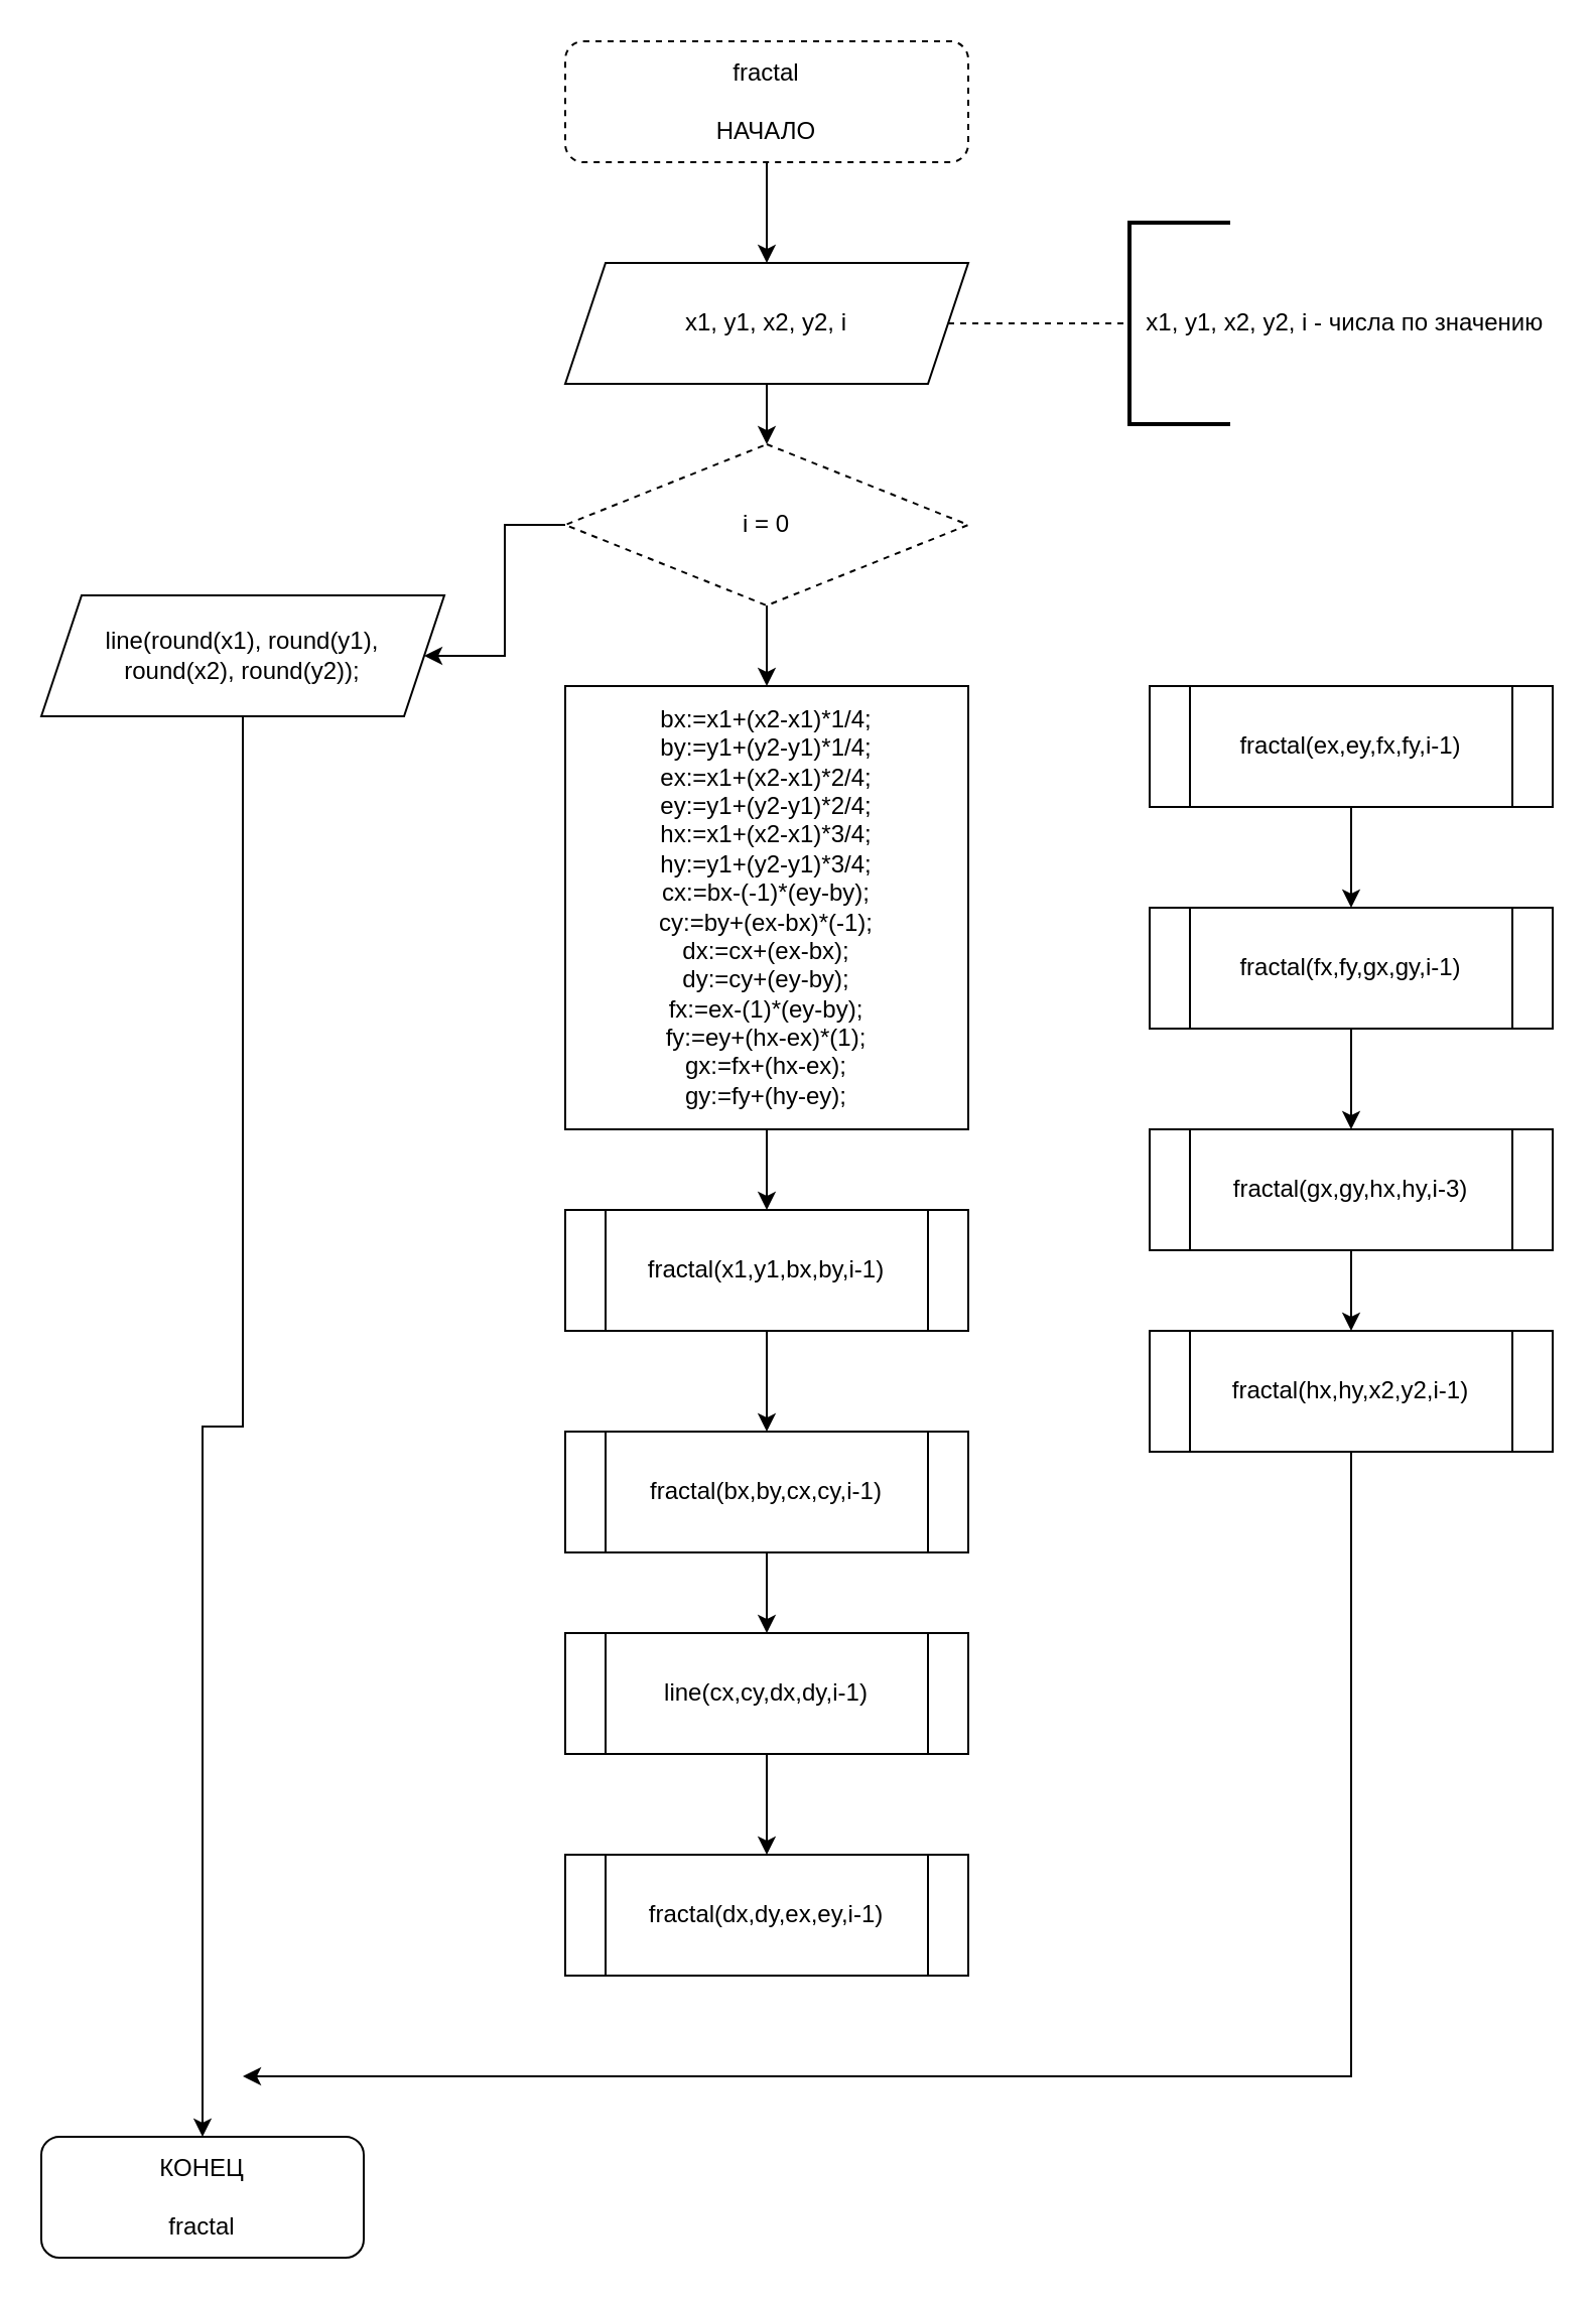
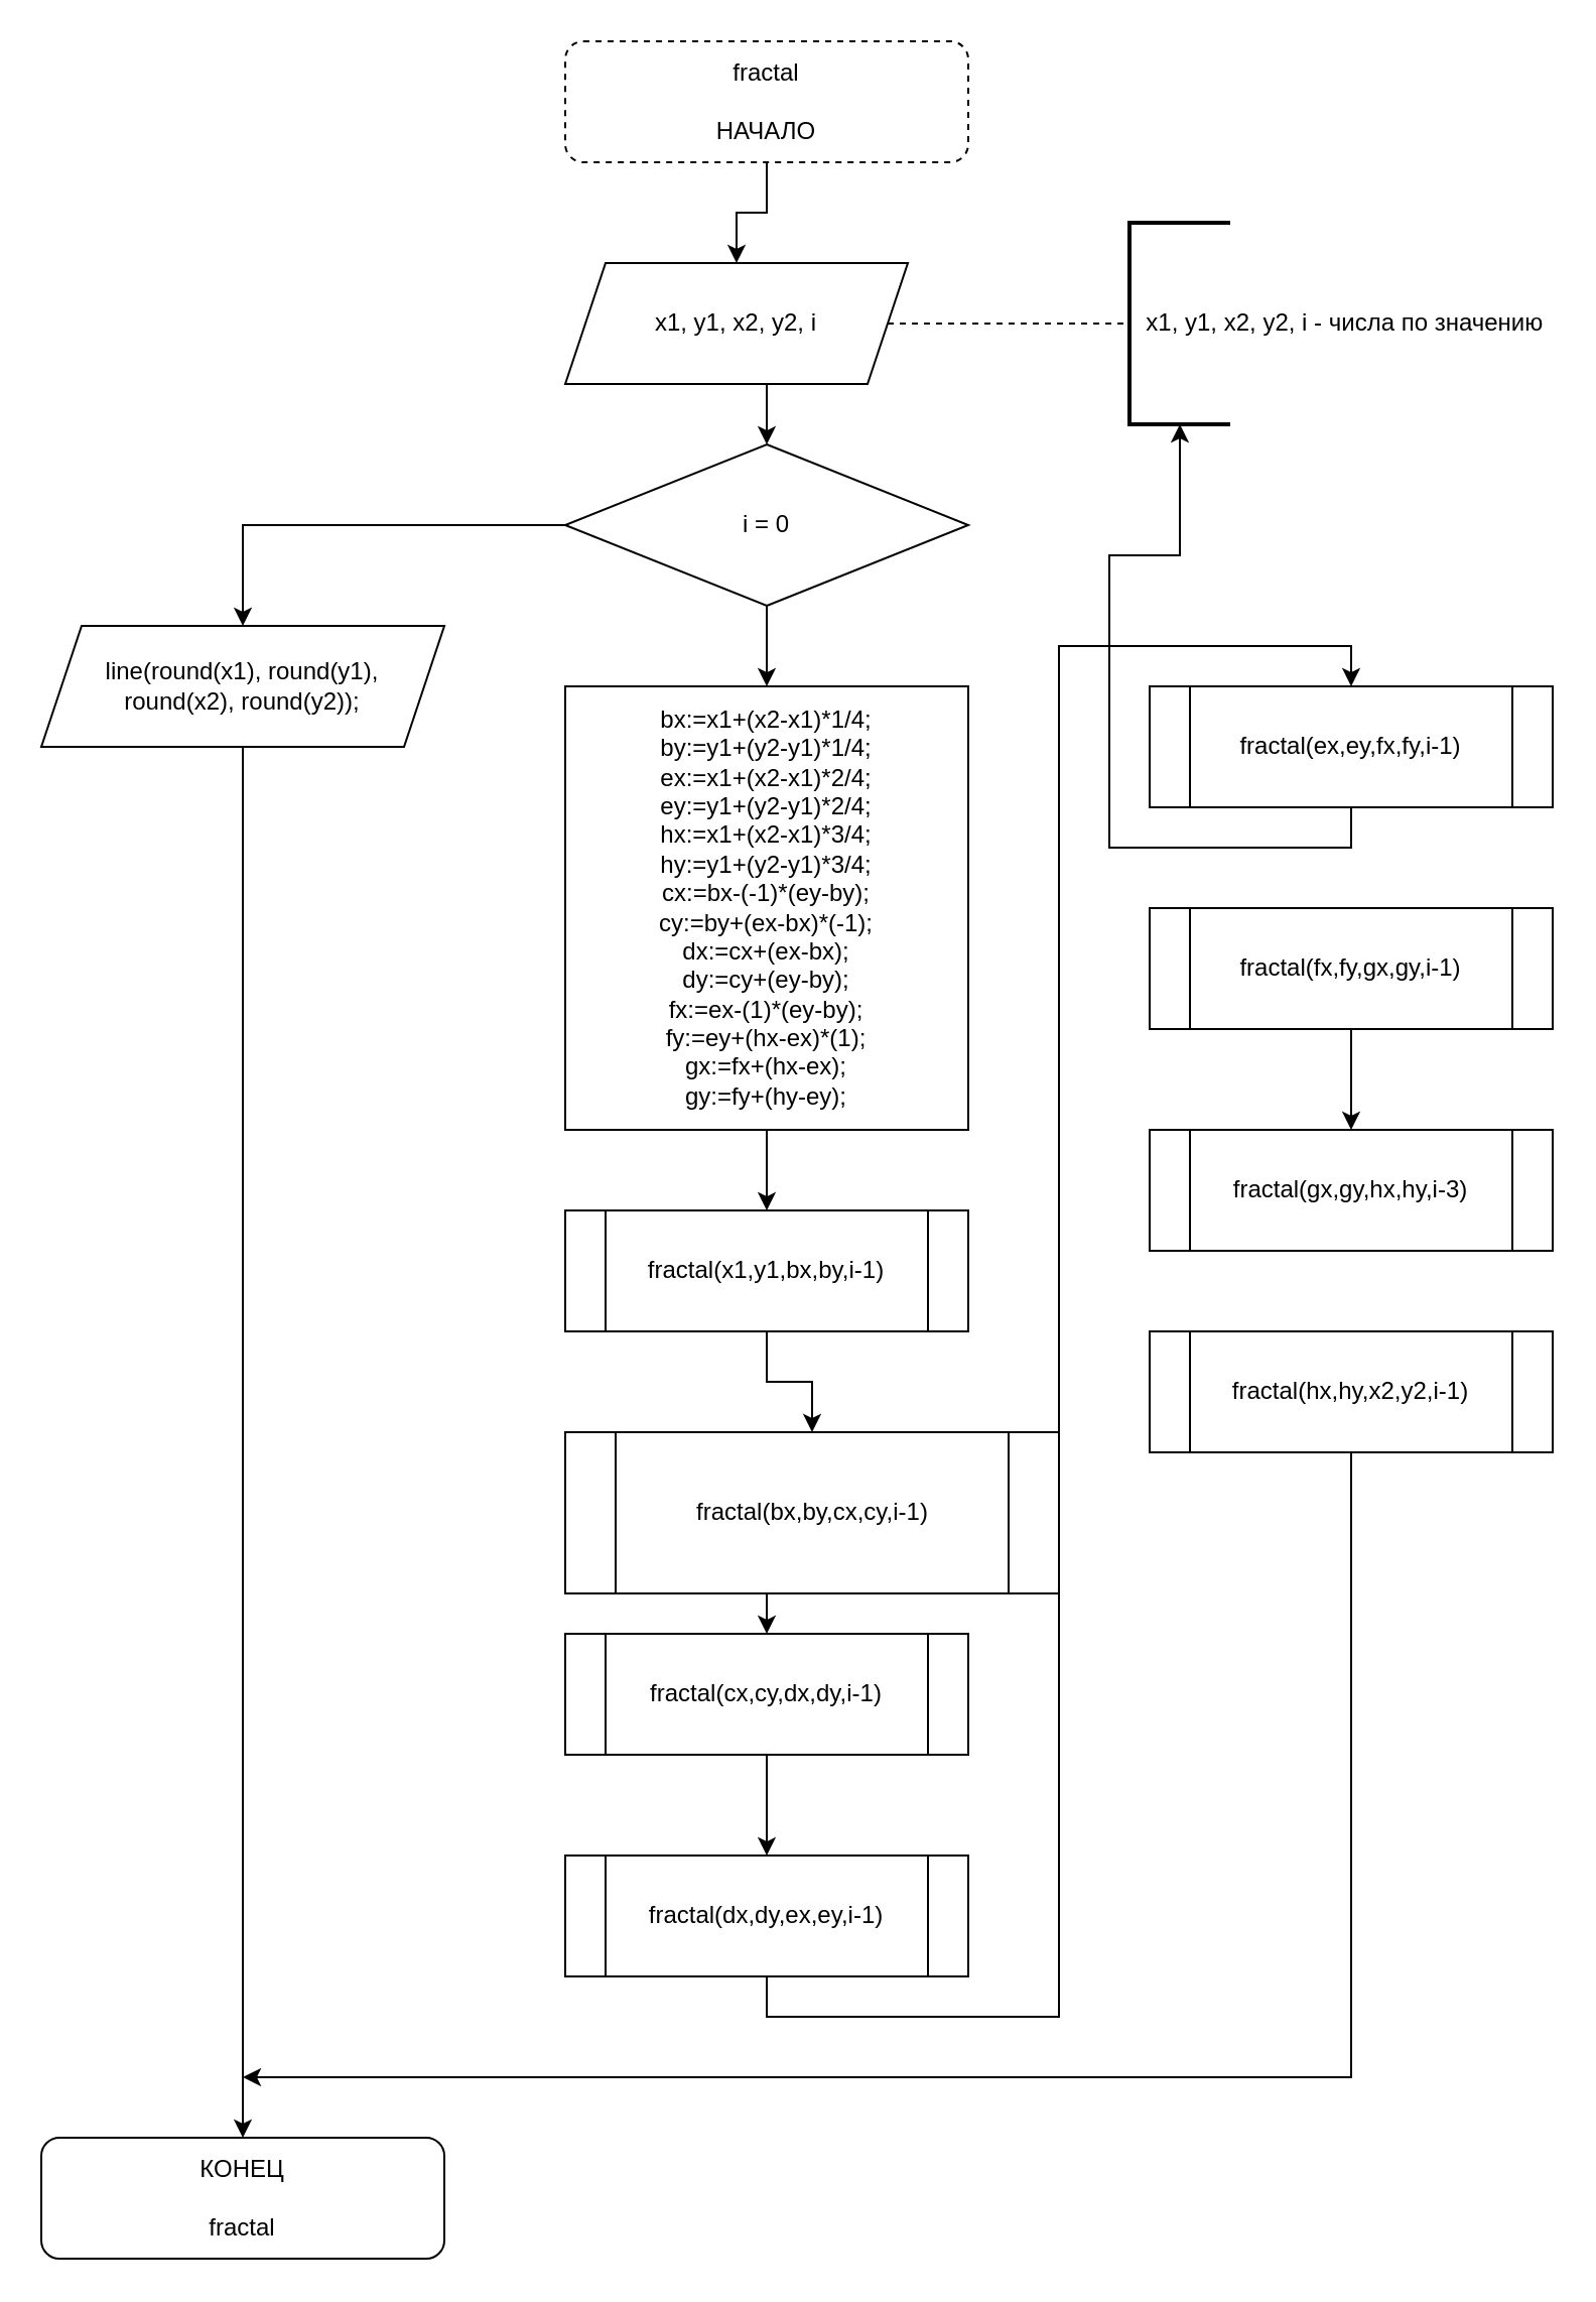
  <mxCell id="0" />
  <mxCell id="1" parent="0" />
  <mxCell id="2" style="edgeStyle=orthogonalEdgeStyle;rounded=0;orthogonalLoop=1;jettySize=auto;html=1;exitX=0.5;exitY=1;exitDx=0;exitDy=0;entryX=0.5;entryY=0;entryDx=0;entryDy=0;" edge="1" parent="1" source="12" target="7"><mxGeometry relative="1" as="geometry"><mxPoint x="360" y="260" as="sourcePoint" /></mxGeometry></mxCell>
  <mxCell id="3" style="edgeStyle=orthogonalEdgeStyle;rounded=0;orthogonalLoop=1;jettySize=auto;html=1;exitX=0.5;exitY=1;exitDx=0;exitDy=0;entryX=0.5;entryY=0;entryDx=0;entryDy=0;" edge="1" parent="1" source="4" target="12"><mxGeometry relative="1" as="geometry" /></mxCell>
  <mxCell id="4" value="fractal&lt;br&gt;&lt;br&gt;НАЧАЛО" style="rounded=1;whiteSpace=wrap;html=1;dashed=1;" vertex="1" parent="1"><mxGeometry x="280" y="20" width="200" height="60" as="geometry" /></mxCell>
  <mxCell id="5" style="edgeStyle=orthogonalEdgeStyle;rounded=0;orthogonalLoop=1;jettySize=auto;html=1;exitX=0;exitY=0.5;exitDx=0;exitDy=0;" edge="1" parent="1" source="7" target="9"><mxGeometry relative="1" as="geometry" /></mxCell>
  <mxCell id="6" style="edgeStyle=orthogonalEdgeStyle;rounded=0;orthogonalLoop=1;jettySize=auto;html=1;exitX=0.5;exitY=1;exitDx=0;exitDy=0;entryX=0.5;entryY=0;entryDx=0;entryDy=0;" edge="1" parent="1" source="7" target="11"><mxGeometry relative="1" as="geometry" /></mxCell>
- <mxCell id="7" value="i = 0" style="rhombus;whiteSpace=wrap;html=1;dashed=1;" vertex="1" parent="1"><mxGeometry x="280" y="220" width="200" height="80" as="geometry" /></mxCell>
+ <mxCell id="7" value="i = 0" style="rhombus;whiteSpace=wrap;html=1;" vertex="1" parent="1"><mxGeometry x="280" y="220" width="200" height="80" as="geometry" /></mxCell>
  <mxCell id="8" style="edgeStyle=orthogonalEdgeStyle;rounded=0;orthogonalLoop=1;jettySize=auto;html=1;exitX=0.5;exitY=1;exitDx=0;exitDy=0;entryX=0.5;entryY=0;entryDx=0;entryDy=0;" edge="1" parent="1" source="9" target="31"><mxGeometry relative="1" as="geometry" /></mxCell>
- <mxCell id="9" value="line(round(x1), round(y1), &lt;br&gt;round(x2), round(y2));" style="shape=parallelogram;perimeter=parallelogramPerimeter;whiteSpace=wrap;html=1;fixedSize=1;" vertex="1" parent="1"><mxGeometry x="20" y="295" width="200" height="60" as="geometry" /></mxCell>
+ <mxCell id="9" value="line(round(x1), round(y1), &lt;br&gt;round(x2), round(y2));" style="shape=parallelogram;perimeter=parallelogramPerimeter;whiteSpace=wrap;html=1;fixedSize=1;" vertex="1" parent="1"><mxGeometry x="20" y="310" width="200" height="60" as="geometry" /></mxCell>
  <mxCell id="10" style="edgeStyle=orthogonalEdgeStyle;rounded=0;orthogonalLoop=1;jettySize=auto;html=1;exitX=0.5;exitY=1;exitDx=0;exitDy=0;entryX=0.5;entryY=0;entryDx=0;entryDy=0;" edge="1" parent="1" source="11" target="16"><mxGeometry relative="1" as="geometry" /></mxCell>
  <mxCell id="11" value="&lt;div&gt;bx:=x1+(x2-x1)*1/4;&lt;/div&gt;&lt;div&gt;&lt;span&gt;by:=y1+(y2-y1)*1/4;&lt;/span&gt;&lt;/div&gt;&lt;div&gt;ex:=x1+(x2-x1)*2/4;&lt;/div&gt;&lt;div&gt;ey:=y1+(y2-y1)*2/4;&lt;/div&gt;&lt;div&gt;hx:=x1+(x2-x1)*3/4;&lt;/div&gt;&lt;div&gt;hy:=y1+(y2-y1)*3/4;&lt;/div&gt;&lt;div&gt;&lt;span&gt;cx:=bx-(-1)*(ey-by);&lt;/span&gt;&lt;/div&gt;&lt;div&gt;cy:=by+(ex-bx)*(-1);&lt;/div&gt;&lt;div&gt;&lt;span&gt;dx:=cx+(ex-bx);&lt;/span&gt;&lt;/div&gt;&lt;div&gt;&lt;span&gt;dy:=cy+(ey-by);&lt;/span&gt;&lt;/div&gt;&lt;div&gt;&lt;span&gt;fx:=ex-(1)*(ey-by);&lt;/span&gt;&lt;/div&gt;&lt;div&gt;&lt;span&gt;fy:=ey+(hx-ex)*(1);&lt;/span&gt;&lt;/div&gt;&lt;div&gt;&lt;span&gt;gx:=fx+(hx-ex);&lt;/span&gt;&lt;/div&gt;&lt;div&gt;&lt;span&gt;gy:=fy+(hy-ey);&lt;/span&gt;&lt;/div&gt;" style="rounded=0;whiteSpace=wrap;html=1;" vertex="1" parent="1"><mxGeometry x="280" y="340" width="200" height="220" as="geometry" /></mxCell>
- <mxCell id="12" value="x1, y1, x2, y2, i" style="shape=parallelogram;perimeter=parallelogramPerimeter;whiteSpace=wrap;html=1;fixedSize=1;" vertex="1" parent="1"><mxGeometry x="280" y="130" width="200" height="60" as="geometry" /></mxCell>
+ <mxCell id="12" value="x1, y1, x2, y2, i" style="shape=parallelogram;perimeter=parallelogramPerimeter;whiteSpace=wrap;html=1;fixedSize=1;" vertex="1" parent="1"><mxGeometry x="280" y="130" width="170" height="60" as="geometry" /></mxCell>
  <mxCell id="13" value="" style="endArrow=none;dashed=1;html=1;exitX=1;exitY=0.5;exitDx=0;exitDy=0;" edge="1" parent="1" source="12"><mxGeometry width="50" height="50" relative="1" as="geometry"><mxPoint x="500" y="170" as="sourcePoint" /><mxPoint x="560" y="160" as="targetPoint" /></mxGeometry></mxCell>
  <mxCell id="14" value="&lt;span style=&quot;text-align: center&quot;&gt;&amp;nbsp; x1, y1, x2, y2, i - числа по значению&lt;/span&gt;" style="strokeWidth=2;html=1;shape=mxgraph.flowchart.annotation_1;align=left;pointerEvents=1;" vertex="1" parent="1"><mxGeometry x="560" y="110" width="50" height="100" as="geometry" /></mxCell>
  <mxCell id="15" style="edgeStyle=orthogonalEdgeStyle;rounded=0;orthogonalLoop=1;jettySize=auto;html=1;exitX=0.5;exitY=1;exitDx=0;exitDy=0;entryX=0.5;entryY=0;entryDx=0;entryDy=0;" edge="1" parent="1" source="16" target="18"><mxGeometry relative="1" as="geometry" /></mxCell>
  <mxCell id="16" value="fractal(x1,y1,bx,by,i-1)" style="shape=process;whiteSpace=wrap;html=1;backgroundOutline=1;" vertex="1" parent="1"><mxGeometry x="280" y="600" width="200" height="60" as="geometry" /></mxCell>
  <mxCell id="17" style="edgeStyle=orthogonalEdgeStyle;rounded=0;orthogonalLoop=1;jettySize=auto;html=1;exitX=0.5;exitY=1;exitDx=0;exitDy=0;entryX=0.5;entryY=0;entryDx=0;entryDy=0;" edge="1" parent="1" source="18" target="20"><mxGeometry relative="1" as="geometry" /></mxCell>
- <mxCell id="18" value="fractal(bx,by,cx,cy,i-1)" style="shape=process;whiteSpace=wrap;html=1;backgroundOutline=1;" vertex="1" parent="1"><mxGeometry x="280" y="710" width="200" height="60" as="geometry" /></mxCell>
+ <mxCell id="18" value="fractal(bx,by,cx,cy,i-1)" style="shape=process;whiteSpace=wrap;html=1;backgroundOutline=1;" vertex="1" parent="1"><mxGeometry x="280" y="710" width="245" height="80" as="geometry" /></mxCell>
  <mxCell id="19" style="edgeStyle=orthogonalEdgeStyle;rounded=0;orthogonalLoop=1;jettySize=auto;html=1;exitX=0.5;exitY=1;exitDx=0;exitDy=0;entryX=0.5;entryY=0;entryDx=0;entryDy=0;" edge="1" parent="1" source="20" target="22"><mxGeometry relative="1" as="geometry" /></mxCell>
- <mxCell id="20" value="line(cx,cy,dx,dy,i-1)" style="shape=process;whiteSpace=wrap;html=1;backgroundOutline=1;" vertex="1" parent="1"><mxGeometry x="280" y="810" width="200" height="60" as="geometry" /></mxCell>
+ <mxCell id="20" value="fractal(cx,cy,dx,dy,i-1)" style="shape=process;whiteSpace=wrap;html=1;backgroundOutline=1;" vertex="1" parent="1"><mxGeometry x="280" y="810" width="200" height="60" as="geometry" /></mxCell>
+ <mxCell id="21" style="edgeStyle=orthogonalEdgeStyle;rounded=0;orthogonalLoop=1;jettySize=auto;html=1;exitX=0.5;exitY=1;exitDx=0;exitDy=0;entryX=0.5;entryY=0;entryDx=0;entryDy=0;" edge="1" parent="1" source="22" target="24"><mxGeometry relative="1" as="geometry" /></mxCell>
  <mxCell id="22" value="fractal(dx,dy,ex,ey,i-1)" style="shape=process;whiteSpace=wrap;html=1;backgroundOutline=1;" vertex="1" parent="1"><mxGeometry x="280" y="920" width="200" height="60" as="geometry" /></mxCell>
- <mxCell id="23" style="edgeStyle=orthogonalEdgeStyle;rounded=0;orthogonalLoop=1;jettySize=auto;html=1;exitX=0.5;exitY=1;exitDx=0;exitDy=0;entryX=0.5;entryY=0;entryDx=0;entryDy=0;" edge="1" parent="1" source="24" target="26"><mxGeometry relative="1" as="geometry" /></mxCell>
+ <mxCell id="23" style="edgeStyle=orthogonalEdgeStyle;rounded=0;orthogonalLoop=1;jettySize=auto;html=1;exitX=0.5;exitY=1;exitDx=0;exitDy=0;" edge="1" parent="1" source="24" target="14"><mxGeometry relative="1" as="geometry" /></mxCell>
  <mxCell id="24" value="fractal(ex,ey,fx,fy,i-1)" style="shape=process;whiteSpace=wrap;html=1;backgroundOutline=1;" vertex="1" parent="1"><mxGeometry x="570" y="340" width="200" height="60" as="geometry" /></mxCell>
  <mxCell id="25" style="edgeStyle=orthogonalEdgeStyle;rounded=0;orthogonalLoop=1;jettySize=auto;html=1;exitX=0.5;exitY=1;exitDx=0;exitDy=0;entryX=0.5;entryY=0;entryDx=0;entryDy=0;" edge="1" parent="1" source="26" target="28"><mxGeometry relative="1" as="geometry" /></mxCell>
  <mxCell id="26" value="fractal(fx,fy,gx,gy,i-1)" style="shape=process;whiteSpace=wrap;html=1;backgroundOutline=1;" vertex="1" parent="1"><mxGeometry x="570" y="450" width="200" height="60" as="geometry" /></mxCell>
- <mxCell id="27" style="edgeStyle=orthogonalEdgeStyle;rounded=0;orthogonalLoop=1;jettySize=auto;html=1;exitX=0.5;exitY=1;exitDx=0;exitDy=0;entryX=0.5;entryY=0;entryDx=0;entryDy=0;" edge="1" parent="1" source="28" target="30"><mxGeometry relative="1" as="geometry" /></mxCell>
  <mxCell id="28" value="fractal(gx,gy,hx,hy,i-3)" style="shape=process;whiteSpace=wrap;html=1;backgroundOutline=1;" vertex="1" parent="1"><mxGeometry x="570" y="560" width="200" height="60" as="geometry" /></mxCell>
  <mxCell id="29" style="edgeStyle=orthogonalEdgeStyle;rounded=0;orthogonalLoop=1;jettySize=auto;html=1;exitX=0.5;exitY=1;exitDx=0;exitDy=0;" edge="1" parent="1" source="30"><mxGeometry relative="1" as="geometry"><mxPoint x="120" y="1030" as="targetPoint" /><Array as="points"><mxPoint x="670" y="1030" /></Array></mxGeometry></mxCell>
  <mxCell id="30" value="fractal(hx,hy,x2,y2,i-1)" style="shape=process;whiteSpace=wrap;html=1;backgroundOutline=1;" vertex="1" parent="1"><mxGeometry x="570" y="660" width="200" height="60" as="geometry" /></mxCell>
- <mxCell id="31" value="КОНЕЦ&lt;br&gt;&lt;br&gt;fractal" style="rounded=1;whiteSpace=wrap;html=1;" vertex="1" parent="1"><mxGeometry x="20" y="1060" width="160" height="60" as="geometry" /></mxCell>
+ <mxCell id="31" value="КОНЕЦ&lt;br&gt;&lt;br&gt;fractal" style="rounded=1;whiteSpace=wrap;html=1;" vertex="1" parent="1"><mxGeometry x="20" y="1060" width="200" height="60" as="geometry" /></mxCell>
